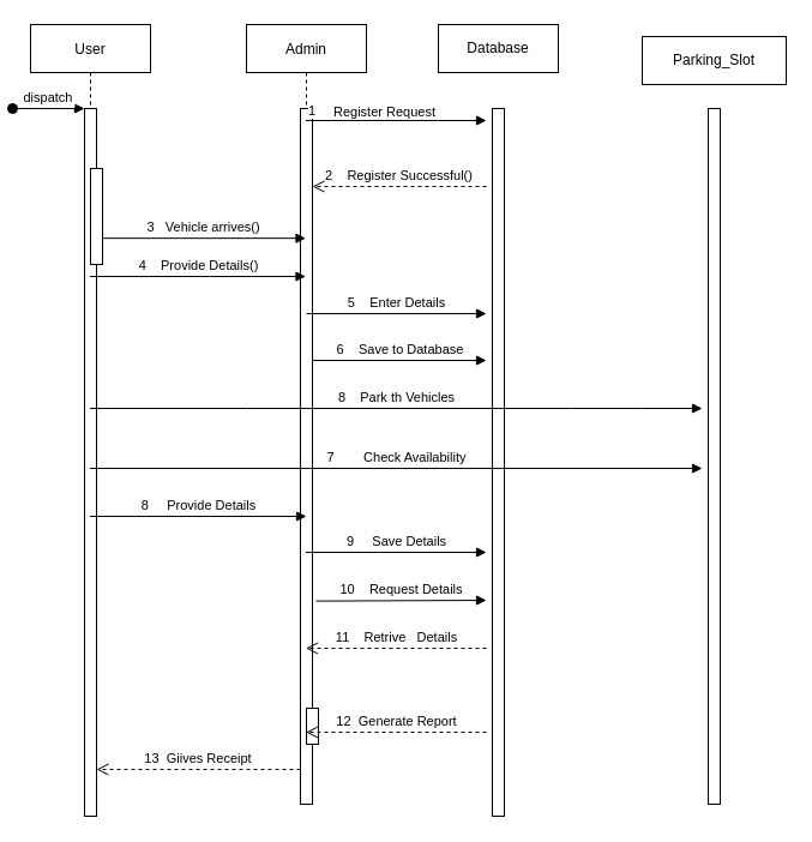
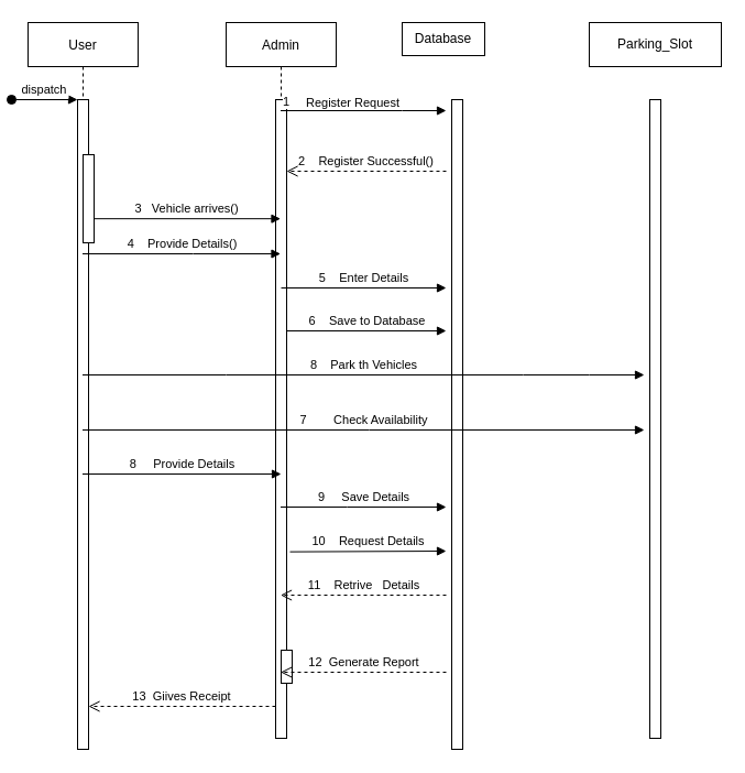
  <mxCell id="0" />
  <mxCell id="1" parent="0" />
  <mxCell id="2" value="User" style="shape=umlLifeline;perimeter=lifelinePerimeter;container=1;collapsible=0;recursiveResize=0;rounded=0;shadow=0;strokeWidth=1;" parent="1" vertex="1"><mxGeometry x="20" y="20" width="100" height="660" as="geometry" /></mxCell>
  <mxCell id="3" value="" style="points=[];perimeter=orthogonalPerimeter;rounded=0;shadow=0;strokeWidth=1;" parent="2" vertex="1"><mxGeometry x="45" y="70" width="10" height="590" as="geometry" /></mxCell>
  <mxCell id="4" value="dispatch" style="verticalAlign=bottom;startArrow=oval;endArrow=block;startSize=8;shadow=0;strokeWidth=1;" parent="2" target="3" edge="1"><mxGeometry relative="1" as="geometry"><mxPoint x="-15" y="70" as="sourcePoint" /></mxGeometry></mxCell>
  <mxCell id="5" value="" style="points=[];perimeter=orthogonalPerimeter;rounded=0;shadow=0;strokeWidth=1;" parent="2" vertex="1"><mxGeometry x="50" y="120" width="10" height="80" as="geometry" /></mxCell>
  <mxCell id="6" value="Admin" style="shape=umlLifeline;perimeter=lifelinePerimeter;container=1;collapsible=0;recursiveResize=0;rounded=0;shadow=0;strokeWidth=1;" parent="1" vertex="1"><mxGeometry x="200" y="20" width="100" height="650" as="geometry" /></mxCell>
  <mxCell id="7" value="" style="points=[];perimeter=orthogonalPerimeter;rounded=0;shadow=0;strokeWidth=1;" parent="6" vertex="1"><mxGeometry x="45" y="70" width="10" height="580" as="geometry" /></mxCell>
  <mxCell id="8" value="13  Giives Receipt" style="verticalAlign=bottom;endArrow=open;dashed=1;endSize=8;exitX=0;exitY=0.95;shadow=0;strokeWidth=1;" parent="1" source="7" target="3" edge="1"><mxGeometry relative="1" as="geometry"><mxPoint x="175" y="176" as="targetPoint" /></mxGeometry></mxCell>
  <mxCell id="9" value="3   Vehicle arrives()" style="verticalAlign=bottom;endArrow=block;shadow=0;strokeWidth=1;exitX=0.96;exitY=0.727;exitDx=0;exitDy=0;exitPerimeter=0;" parent="1" source="5" target="6" edge="1"><mxGeometry relative="1" as="geometry"><mxPoint x="175" y="100" as="sourcePoint" /></mxGeometry></mxCell>
- <mxCell id="10" value="Database" style="rounded=0;whiteSpace=wrap;html=1;" vertex="1" parent="1"><mxGeometry x="360" y="20" width="100" height="40" as="geometry" /></mxCell>
- <mxCell id="11" value="Parking_Slot" style="rounded=0;whiteSpace=wrap;html=1;" vertex="1" parent="1"><mxGeometry x="530" y="30" width="120" height="40" as="geometry" /></mxCell>
+ <mxCell id="10" value="Database" style="rounded=0;whiteSpace=wrap;html=1;" vertex="1" parent="1"><mxGeometry x="360" y="20" width="75" height="30" as="geometry" /></mxCell>
+ <mxCell id="11" value="Parking_Slot" style="rounded=0;whiteSpace=wrap;html=1;" vertex="1" parent="1"><mxGeometry x="530" y="20" width="120" height="40" as="geometry" /></mxCell>
  <mxCell id="12" value="" style="html=1;points=[];perimeter=orthogonalPerimeter;" vertex="1" parent="1"><mxGeometry x="405" y="90" width="10" height="590" as="geometry" /></mxCell>
  <mxCell id="13" value="" style="html=1;points=[];perimeter=orthogonalPerimeter;" vertex="1" parent="1"><mxGeometry x="585" y="90" width="10" height="580" as="geometry" /></mxCell>
  <mxCell id="14" value="Register Request" style="endArrow=block;endFill=1;html=1;edgeStyle=orthogonalEdgeStyle;align=left;verticalAlign=top;rounded=0;" edge="1" parent="1" source="6"><mxGeometry x="-0.728" y="20" relative="1" as="geometry"><mxPoint x="240" y="220" as="sourcePoint" /><mxPoint x="400" y="100" as="targetPoint" /><Array as="points"><mxPoint x="360" y="100" /><mxPoint x="360" y="100" /></Array><mxPoint x="1" as="offset" /></mxGeometry></mxCell>
  <mxCell id="15" value="1" style="edgeLabel;resizable=0;html=1;align=left;verticalAlign=bottom;" connectable="0" vertex="1" parent="14"><mxGeometry x="-1" relative="1" as="geometry" /></mxCell>
  <mxCell id="16" value="2&amp;nbsp; &amp;nbsp; Register Successful()" style="html=1;verticalAlign=bottom;endArrow=open;dashed=1;endSize=8;rounded=0;" edge="1" parent="1" target="7"><mxGeometry relative="1" as="geometry"><mxPoint x="400" y="155" as="sourcePoint" /><mxPoint x="280" y="220" as="targetPoint" /><Array as="points"><mxPoint x="330" y="155" /></Array></mxGeometry></mxCell>
  <mxCell id="17" value="4&amp;nbsp; &amp;nbsp; Provide Details()" style="html=1;verticalAlign=bottom;endArrow=block;rounded=0;" edge="1" parent="1" source="2" target="6"><mxGeometry width="80" relative="1" as="geometry"><mxPoint x="280" y="220" as="sourcePoint" /><mxPoint x="360" y="220" as="targetPoint" /><Array as="points"><mxPoint x="170" y="230" /></Array></mxGeometry></mxCell>
  <mxCell id="18" value="5&amp;nbsp; &amp;nbsp; Enter Details" style="html=1;verticalAlign=bottom;endArrow=block;rounded=0;" edge="1" parent="1"><mxGeometry width="80" relative="1" as="geometry"><mxPoint x="250" y="261" as="sourcePoint" /><mxPoint x="400" y="261" as="targetPoint" /><Array as="points" /></mxGeometry></mxCell>
  <mxCell id="19" value="6&amp;nbsp; &amp;nbsp; Save to Database" style="html=1;verticalAlign=bottom;endArrow=block;rounded=0;" edge="1" parent="1" source="7"><mxGeometry width="80" relative="1" as="geometry"><mxPoint x="280" y="220" as="sourcePoint" /><mxPoint x="400" y="300" as="targetPoint" /></mxGeometry></mxCell>
  <mxCell id="20" value="7&amp;nbsp; &amp;nbsp; &amp;nbsp; &amp;nbsp; Check Availability" style="html=1;verticalAlign=bottom;endArrow=block;rounded=0;" edge="1" parent="1" source="2"><mxGeometry width="80" relative="1" as="geometry"><mxPoint x="280" y="220" as="sourcePoint" /><mxPoint x="580" y="390" as="targetPoint" /><Array as="points"><mxPoint x="330" y="390" /></Array></mxGeometry></mxCell>
  <mxCell id="21" value="8&amp;nbsp; &amp;nbsp; Park th Vehicles" style="html=1;verticalAlign=bottom;endArrow=block;rounded=0;" edge="1" parent="1" source="2"><mxGeometry width="80" relative="1" as="geometry"><mxPoint x="280" y="220" as="sourcePoint" /><mxPoint x="580" y="340" as="targetPoint" /><Array as="points"><mxPoint x="200" y="340" /><mxPoint x="470" y="340" /><mxPoint x="530" y="340" /></Array></mxGeometry></mxCell>
  <mxCell id="22" value="8&amp;nbsp; &amp;nbsp; &amp;nbsp;Provide Details" style="html=1;verticalAlign=bottom;endArrow=block;rounded=0;" edge="1" parent="1" source="2"><mxGeometry width="80" relative="1" as="geometry"><mxPoint x="280" y="430" as="sourcePoint" /><mxPoint x="250" y="430" as="targetPoint" /></mxGeometry></mxCell>
  <mxCell id="23" value="9&amp;nbsp; &amp;nbsp; &amp;nbsp;Save Details" style="html=1;verticalAlign=bottom;endArrow=block;rounded=0;" edge="1" parent="1" source="6"><mxGeometry width="80" relative="1" as="geometry"><mxPoint x="280" y="430" as="sourcePoint" /><mxPoint x="400" y="460" as="targetPoint" /><Array as="points"><mxPoint x="310" y="460" /></Array></mxGeometry></mxCell>
  <mxCell id="24" value="10&amp;nbsp; &amp;nbsp; Request Details" style="html=1;verticalAlign=bottom;endArrow=block;rounded=0;exitX=1.3;exitY=0.708;exitDx=0;exitDy=0;exitPerimeter=0;" edge="1" parent="1" source="7"><mxGeometry width="80" relative="1" as="geometry"><mxPoint x="280" y="500" as="sourcePoint" /><mxPoint x="400" y="500" as="targetPoint" /></mxGeometry></mxCell>
  <mxCell id="25" value="11&amp;nbsp; &amp;nbsp; Retrive&amp;nbsp; &amp;nbsp;Details" style="html=1;verticalAlign=bottom;endArrow=open;dashed=1;endSize=8;rounded=0;" edge="1" parent="1" target="6"><mxGeometry relative="1" as="geometry"><mxPoint x="400" y="540" as="sourcePoint" /><mxPoint x="280" y="370" as="targetPoint" /><Array as="points"><mxPoint x="330" y="540" /></Array></mxGeometry></mxCell>
  <mxCell id="26" value="" style="html=1;points=[];perimeter=orthogonalPerimeter;" vertex="1" parent="1"><mxGeometry x="250" y="590" width="10" height="30" as="geometry" /></mxCell>
  <mxCell id="27" value="12&amp;nbsp; Generate Report" style="html=1;verticalAlign=bottom;endArrow=open;dashed=1;endSize=8;rounded=0;" edge="1" parent="1" target="6"><mxGeometry relative="1" as="geometry"><mxPoint x="400" y="610" as="sourcePoint" /><mxPoint x="280" y="510" as="targetPoint" /><Array as="points"><mxPoint x="310" y="610" /></Array></mxGeometry></mxCell>
